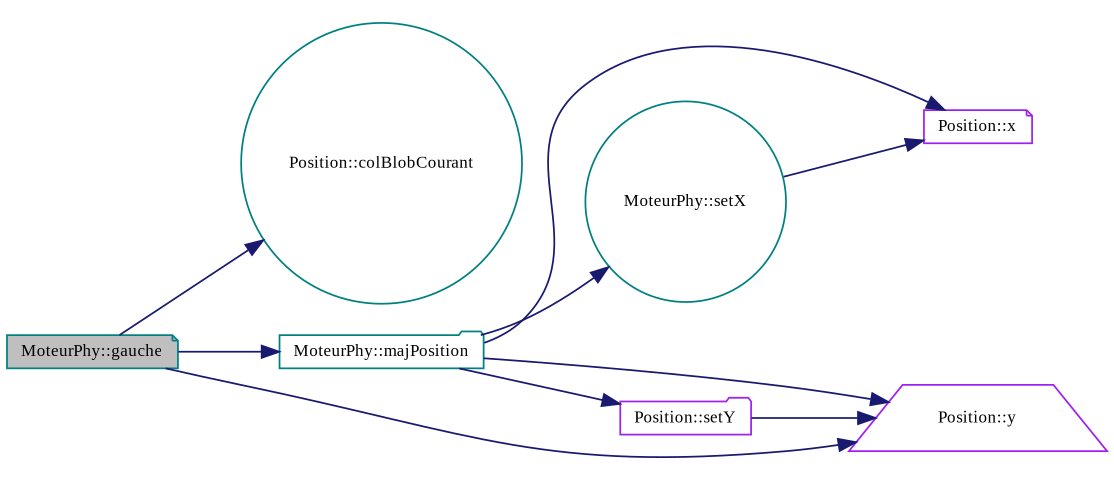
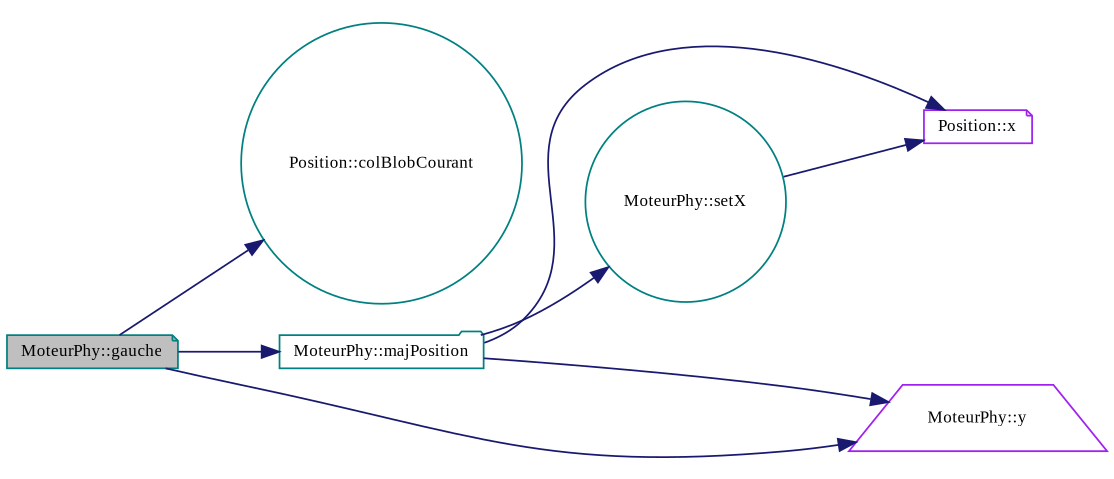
  digraph {
    fontname="Liberation Serif"
    rankdir=LR
    node [color=teal fontname="Liberation Serif" fontsize=10 shape=note]
    edge [color=midnightblue fontname="Liberation Serif" fontsize=10 labelfontname=Helvetica labelfontsize=10 style=solid]
    n1 [fillcolor=grey75 fontcolor=black height=0.2 label="MoteurPhy::gauche" style=filled width=0.4]
    n2 [height=0.2 label="Position::colBlobCourant" shape=circle width=0.4]
    n3 [height=0.2 label="MoteurPhy::majPosition" shape=folder width=0.4]
-   n4 [color=purple height=0.2 label="Position::y" shape=trapezium width=0.4]
+   n4 [color=purple height=0.2 label="MoteurPhy::y" shape=trapezium width=0.4]
    n5 [height=0.2 label="MoteurPhy::setX" shape=circle width=0.4]
    n6 [color=purple height=0.2 label="Position::x" width=0.4]
-   n7 [color=purple height=0.2 label="Position::setY" shape=folder width=0.4]
    n1 -> n2
    n1 -> n3
    n1 -> n4
    n3 -> n4
    n3 -> n5
    n3 -> n6
-   n3 -> n7
    n5 -> n6
-   n7 -> n4
  }
